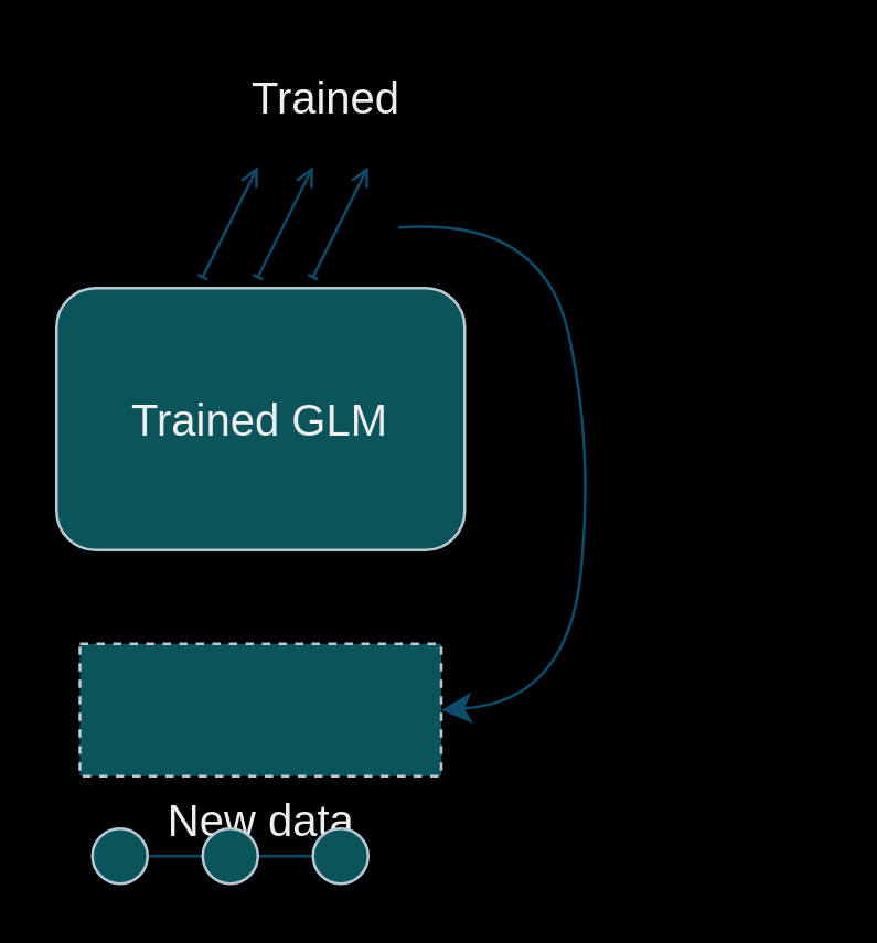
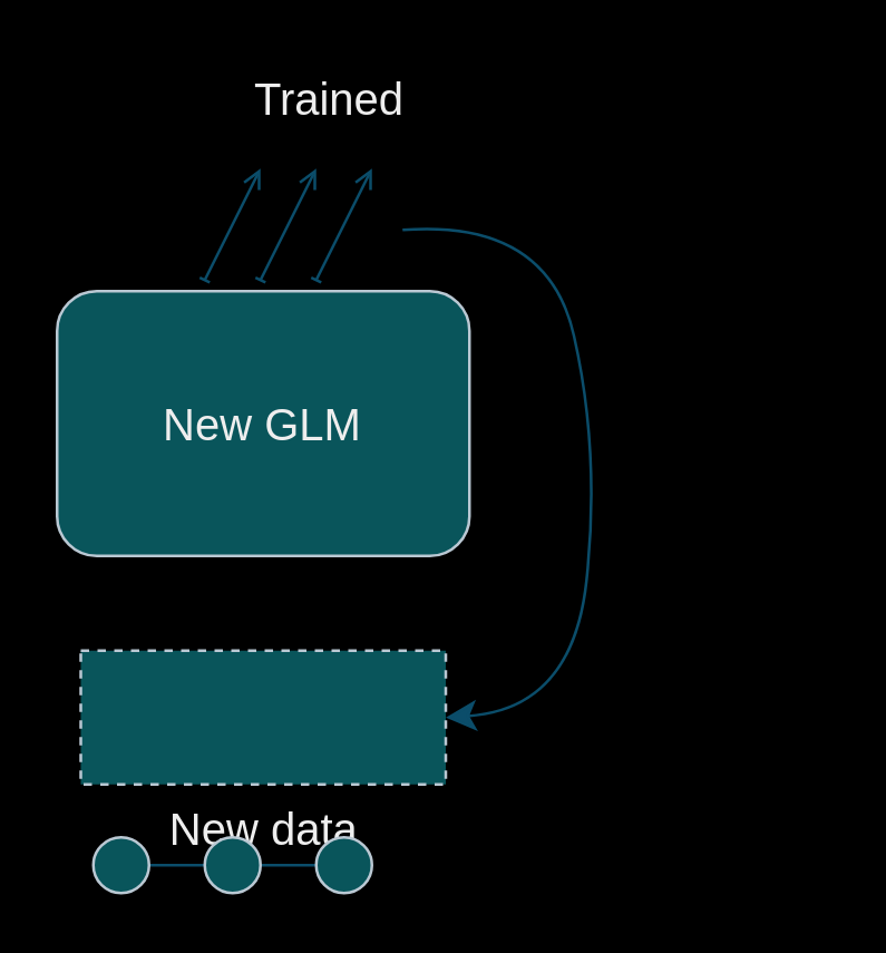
  <mxCell id="0" />
  <mxCell id="1" parent="0" />
- <mxCell id="2" value="Trained GLM" style="rounded=1;whiteSpace=wrap;html=1;fontSize=16;labelBackgroundColor=none;fillColor=#09555B;strokeColor=#BAC8D3;fontColor=#EEEEEE;" vertex="1" parent="1"><mxGeometry x="20" y="104" width="148" height="95" as="geometry" /></mxCell>
+ <mxCell id="2" value="New GLM" style="rounded=1;whiteSpace=wrap;html=1;fontSize=16;labelBackgroundColor=none;fillColor=#09555B;strokeColor=#BAC8D3;fontColor=#EEEEEE;" vertex="1" parent="1"><mxGeometry x="20" y="104" width="148" height="95" as="geometry" /></mxCell>
  <mxCell id="3" value="New data" style="rounded=0;whiteSpace=wrap;html=1;fontSize=16;labelPosition=center;verticalLabelPosition=bottom;align=center;verticalAlign=top;labelBackgroundColor=none;fillColor=#09555B;strokeColor=#BAC8D3;fontColor=#EEEEEE;dashed=1;" vertex="1" parent="1"><mxGeometry x="28.5" y="233" width="131" height="48" as="geometry" /></mxCell>
  <mxCell id="4" value="Backpropagate" style="curved=1;endArrow=classic;html=1;rounded=0;fontSize=12;startSize=9;endSize=8;entryX=1;entryY=0.5;entryDx=0;entryDy=0;startArrow=none;startFill=0;labelPosition=right;verticalLabelPosition=middle;align=left;verticalAlign=middle;labelBackgroundColor=none;fontColor=default;strokeColor=#0B4D6A;" edge="1" parent="1" target="3"><mxGeometry x="0.044" y="19" width="50" height="50" relative="1" as="geometry"><mxPoint x="144" y="82" as="sourcePoint" /><mxPoint x="163" y="180" as="targetPoint" /><Array as="points"><mxPoint x="196" y="78" /><mxPoint x="215" y="162" /><mxPoint x="205" y="254" /></Array><mxPoint as="offset" /></mxGeometry></mxCell>
  <mxCell id="5" value="" style="endArrow=open;html=1;rounded=0;fontSize=12;startSize=2;endSize=5;curved=1;endFill=0;startArrow=baseDash;startFill=0;movable=0;resizable=0;rotatable=0;deletable=0;editable=0;locked=1;connectable=0;labelBackgroundColor=none;fontColor=default;strokeColor=#0B4D6A;" edge="1" parent="1"><mxGeometry width="50" height="50" relative="1" as="geometry"><mxPoint x="93" y="100" as="sourcePoint" /><mxPoint x="113" y="60" as="targetPoint" /></mxGeometry></mxCell>
  <mxCell id="6" value="" style="endArrow=open;html=1;rounded=0;fontSize=12;startSize=2;endSize=5;curved=1;endFill=0;startArrow=baseDash;startFill=0;movable=0;resizable=0;rotatable=0;deletable=0;editable=0;locked=1;connectable=0;labelBackgroundColor=none;fontColor=default;strokeColor=#0B4D6A;" edge="1" parent="1"><mxGeometry width="50" height="50" relative="1" as="geometry"><mxPoint x="113" y="100" as="sourcePoint" /><mxPoint x="133" y="60" as="targetPoint" /></mxGeometry></mxCell>
  <mxCell id="7" value="" style="endArrow=open;html=1;rounded=0;fontSize=12;startSize=2;endSize=5;curved=1;endFill=0;startArrow=baseDash;startFill=0;movable=0;resizable=0;rotatable=0;deletable=0;editable=0;locked=1;connectable=0;labelBackgroundColor=none;fontColor=default;strokeColor=#0B4D6A;" edge="1" parent="1"><mxGeometry width="50" height="50" relative="1" as="geometry"><mxPoint x="73" y="100" as="sourcePoint" /><mxPoint x="93" y="60" as="targetPoint" /></mxGeometry></mxCell>
  <mxCell id="8" value="Trained" style="text;strokeColor=none;fillColor=none;html=1;align=center;verticalAlign=middle;whiteSpace=wrap;rounded=0;fontSize=16;labelBackgroundColor=none;fontColor=#EEEEEE;" vertex="1" parent="1"><mxGeometry x="83" y="20" width="70" height="30" as="geometry" /></mxCell>
  <mxCell id="9" style="edgeStyle=none;curved=1;rounded=0;orthogonalLoop=1;jettySize=auto;html=1;exitX=1;exitY=0.5;exitDx=0;exitDy=0;entryX=0;entryY=0.5;entryDx=0;entryDy=0;fontSize=12;startSize=8;endSize=8;endArrow=none;endFill=0;labelBackgroundColor=none;fontColor=default;strokeColor=#0B4D6A;" edge="1" parent="1" source="10" target="12"><mxGeometry relative="1" as="geometry" /></mxCell>
  <mxCell id="10" value="" style="ellipse;whiteSpace=wrap;html=1;aspect=fixed;fontSize=16;labelBackgroundColor=none;fillColor=#09555B;strokeColor=#BAC8D3;fontColor=#EEEEEE;" vertex="1" parent="1"><mxGeometry x="33" y="300" width="20" height="20" as="geometry" /></mxCell>
  <mxCell id="11" style="edgeStyle=none;curved=1;rounded=0;orthogonalLoop=1;jettySize=auto;html=1;exitX=1;exitY=0.5;exitDx=0;exitDy=0;entryX=0;entryY=0.5;entryDx=0;entryDy=0;fontSize=12;startSize=8;endSize=8;endArrow=none;endFill=0;labelBackgroundColor=none;fontColor=default;strokeColor=#0B4D6A;" edge="1" parent="1" source="12" target="13"><mxGeometry relative="1" as="geometry" /></mxCell>
  <mxCell id="12" value="" style="ellipse;whiteSpace=wrap;html=1;aspect=fixed;fontSize=16;labelBackgroundColor=none;fillColor=#09555B;strokeColor=#BAC8D3;fontColor=#EEEEEE;" vertex="1" parent="1"><mxGeometry x="73" y="300" width="20" height="20" as="geometry" /></mxCell>
  <mxCell id="13" value="" style="ellipse;whiteSpace=wrap;html=1;aspect=fixed;fontSize=16;labelBackgroundColor=none;fillColor=#09555B;strokeColor=#BAC8D3;fontColor=#EEEEEE;" vertex="1" parent="1"><mxGeometry x="113" y="300" width="20" height="20" as="geometry" /></mxCell>
